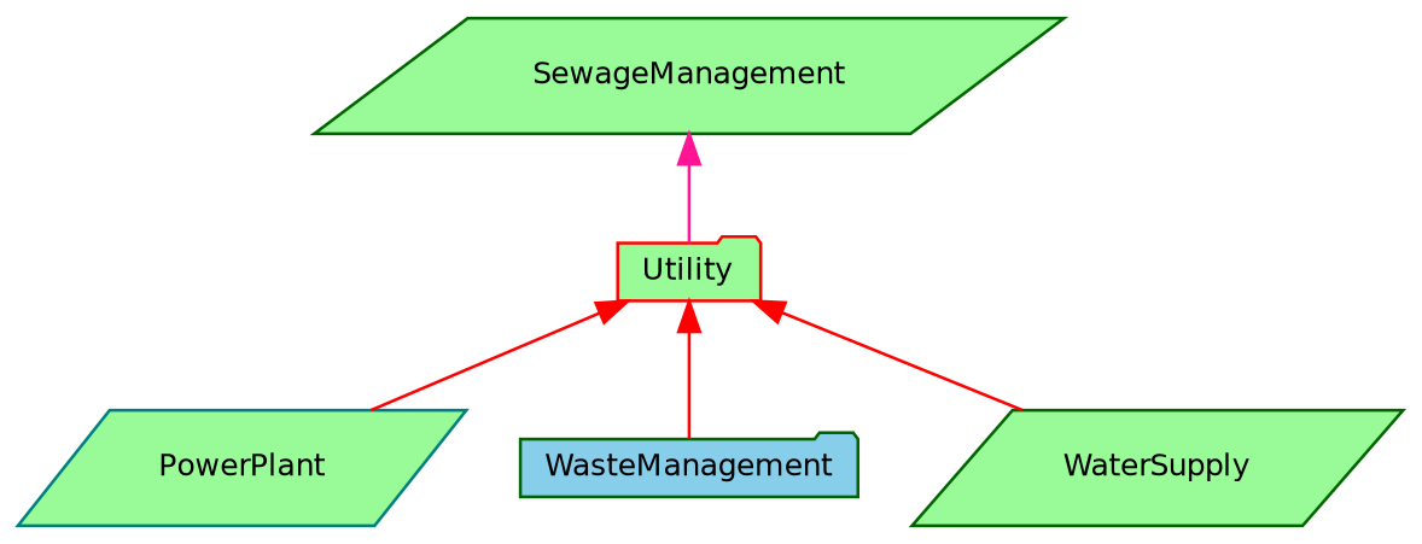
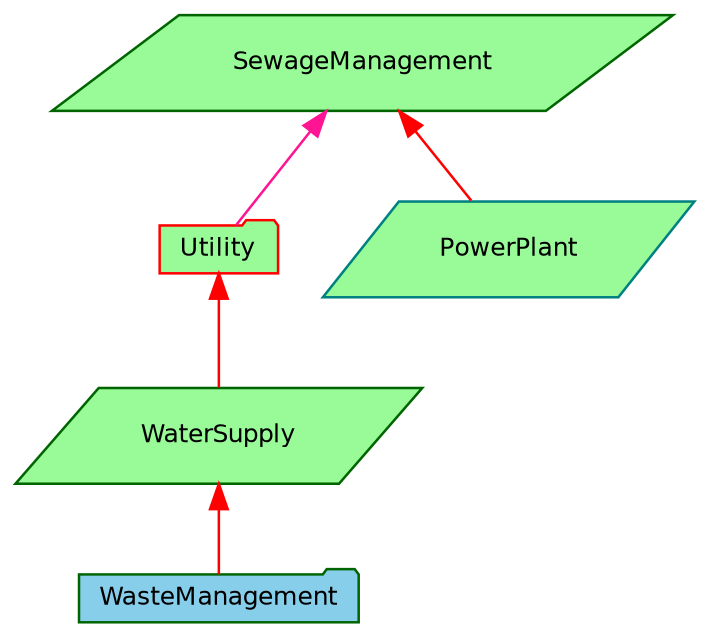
  digraph {
    rankdir=TB
    node [color=darkgreen fillcolor=palegreen fontname=Helvetica fontsize=10 shape=parallelogram style=filled]
    edge [color=red dir=back fontname=Helvetica fontsize=10 labelfontname=Helvetica labelfontsize=10 style=solid]
    n1 [color=red height=0.2 label=Utility shape=folder width=0.4]
    n2 [color=teal height=0.2 label=PowerPlant width=0.4]
    n3 [fillcolor=skyblue height=0.2 label=WasteManagement shape=folder width=0.4]
    n4 [height=0.2 label=WaterSupply width=0.4]
    n5 [height=0.2 label=SewageManagement width=0.4]
-   n1 -> n2
-   n1 -> n3
+   n5 -> n2
+   n4 -> n3
    n1 -> n4
    n5 -> n1 [color=deeppink]
  }
